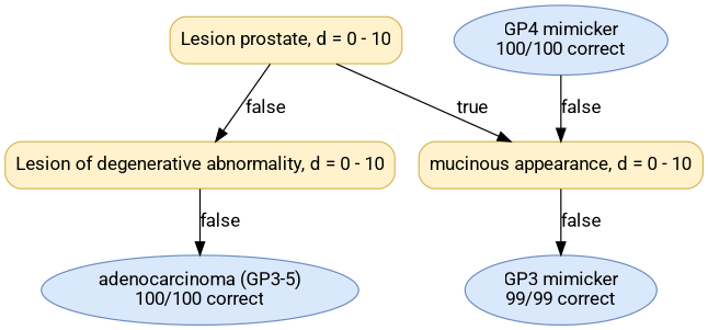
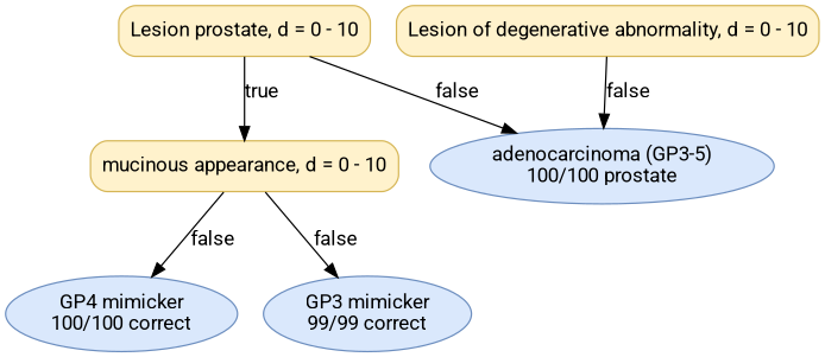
  digraph {
    fontname=Roboto
    node [color="#D6B656" fillcolor="#FFF2CC" fontname=Roboto shape=box style="rounded,filled"]
    edge [fontname=Roboto]
    n1 [label="Lesion prostate, d = 0 - 10"]
    n2 [label="Lesion of degenerative abnormality, d = 0 - 10"]
    n3 [label="mucinous appearance, d = 0 - 10"]
-   n4 [color="#6C8EBF" fillcolor="#DAE8FC" label=<adenocarcinoma (GP3-5)<br/>100/100 correct> shape=ellipse]
+   n4 [color="#6C8EBF" fillcolor="#DAE8FC" label=<adenocarcinoma (GP3-5)<br/>100/100 prostate> shape=ellipse]
    n5 [color="#6C8EBF" fillcolor="#DAE8FC" label=<GP4 mimicker<br/>100/100 correct> shape=ellipse]
    n6 [color="#6C8EBF" fillcolor="#DAE8FC" label=<GP3 mimicker<br/>99/99 correct> shape=ellipse]
-   n1 -> n2 [label=false]
+   n1 -> n4 [label=false]
    n1 -> n3 [label=true]
    n2 -> n4 [label=false]
-   n5 -> n3 [label=false]
+   n3 -> n5 [label=false]
    n3 -> n6 [label=false]
  }
